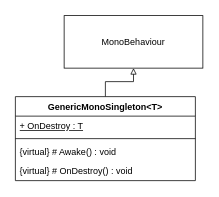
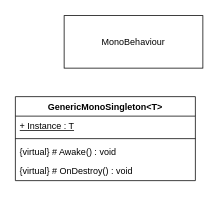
  <mxCell id="0" />
  <mxCell id="1" parent="0" />
- <mxCell id="2" style="edgeStyle=orthogonalEdgeStyle;rounded=0;orthogonalLoop=1;jettySize=auto;html=1;endArrow=block;endFill=0;" parent="1" source="3" target="8" edge="1"><mxGeometry relative="1" as="geometry" /></mxCell>
  <mxCell id="3" value="GenericMonoSingleton&amp;lt;T&amp;gt;" style="swimlane;fontStyle=1;align=center;verticalAlign=top;childLayout=stackLayout;horizontal=1;startSize=26;horizontalStack=0;resizeParent=1;resizeParentMax=0;resizeLast=0;collapsible=1;marginBottom=0;whiteSpace=wrap;html=1;" parent="1" vertex="1"><mxGeometry x="20" y="128" width="240" height="112" as="geometry" /></mxCell>
- <mxCell id="4" value="+ OnDestroy : T" style="text;strokeColor=none;fillColor=none;align=left;verticalAlign=top;spacingLeft=4;spacingRight=4;overflow=hidden;rotatable=0;points=[[0,0.5],[1,0.5]];portConstraint=eastwest;whiteSpace=wrap;html=1;fontStyle=4" parent="3" vertex="1"><mxGeometry y="26" width="240" height="26" as="geometry" /></mxCell>
+ <mxCell id="4" value="+ Instance : T" style="text;strokeColor=none;fillColor=none;align=left;verticalAlign=top;spacingLeft=4;spacingRight=4;overflow=hidden;rotatable=0;points=[[0,0.5],[1,0.5]];portConstraint=eastwest;whiteSpace=wrap;html=1;fontStyle=4" parent="3" vertex="1"><mxGeometry y="26" width="240" height="26" as="geometry" /></mxCell>
  <mxCell id="5" value="" style="line;strokeWidth=1;fillColor=none;align=left;verticalAlign=middle;spacingTop=-1;spacingLeft=3;spacingRight=3;rotatable=0;labelPosition=right;points=[];portConstraint=eastwest;strokeColor=inherit;" parent="3" vertex="1"><mxGeometry y="52" width="240" height="8" as="geometry" /></mxCell>
  <mxCell id="6" value="{virtual} # Awake() : void" style="text;strokeColor=none;fillColor=none;align=left;verticalAlign=top;spacingLeft=4;spacingRight=4;overflow=hidden;rotatable=0;points=[[0,0.5],[1,0.5]];portConstraint=eastwest;whiteSpace=wrap;html=1;" parent="3" vertex="1"><mxGeometry y="60" width="240" height="26" as="geometry" /></mxCell>
  <mxCell id="7" value="{virtual} # OnDestroy() : void" style="text;strokeColor=none;fillColor=none;align=left;verticalAlign=top;spacingLeft=4;spacingRight=4;overflow=hidden;rotatable=0;points=[[0,0.5],[1,0.5]];portConstraint=eastwest;whiteSpace=wrap;html=1;" parent="3" vertex="1"><mxGeometry y="86" width="240" height="26" as="geometry" /></mxCell>
  <mxCell id="8" value="MonoBehaviour" style="html=1;whiteSpace=wrap;" parent="1" vertex="1"><mxGeometry x="85" y="20" width="185" height="70" as="geometry" /></mxCell>
